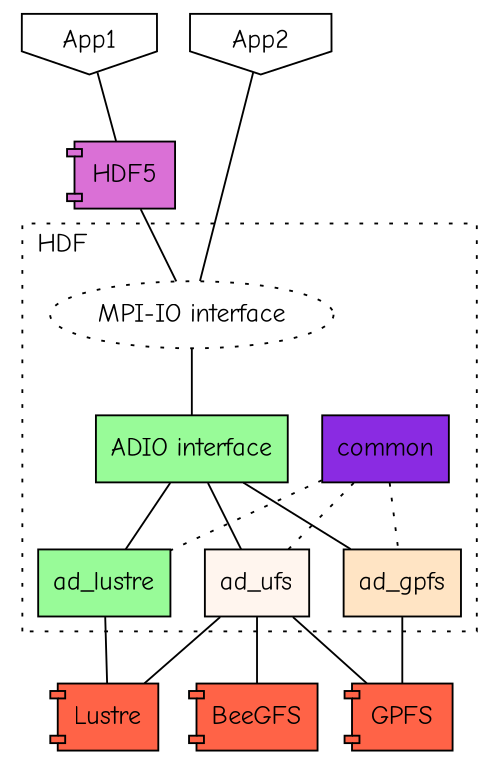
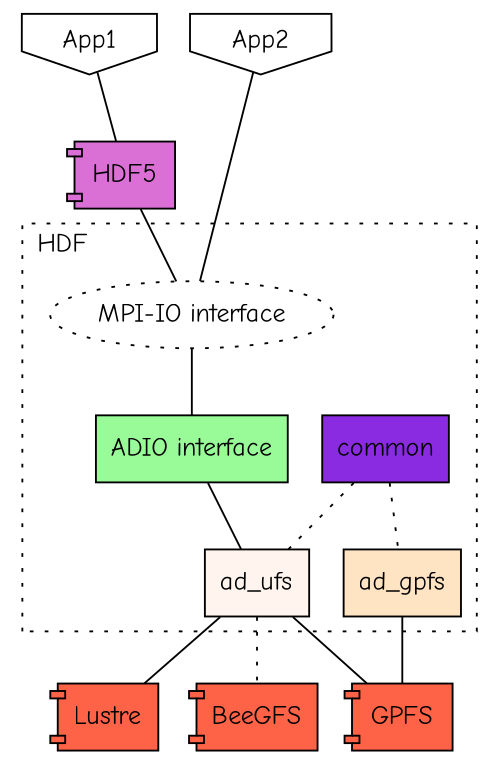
  graph {
    fontname="Comic Neue"
    node [fontname="Comic Neue" shape=box style=filled]
    edge [fontname="Comic Neue"]
    App1 [shape=invhouse style=""]
    App2 [shape=invhouse style=""]
    Lustre [fillcolor=tomato shape=component]
    GPFS [fillcolor=tomato shape=component]
    BeeGFS [fillcolor=tomato shape=component]
-   ad_lustre [fillcolor=palegreen]
    ad_gpfs [fillcolor=bisque]
    ad_ufs [fillcolor=seashell]
    common [fillcolor=blueviolet]
    "MPI-IO interface" [shape=ellipse style=dotted]
    "ADIO interface" [fillcolor=palegreen]
    HDF5 [fillcolor=orchid shape=component]
    subgraph sub_1 {
      rank=same
      App1
      App2
    }
    subgraph sub_2 {
      rank=same
      Lustre
      GPFS
      BeeGFS
    }
    subgraph cluster_3 {
      label=HDF
      labeljust=l
      style=dotted
      "MPI-IO interface"
      "ADIO interface"
      subgraph sub_4 {
        label=ROMIO
        labeljust=l
        rank=same
        style=dotted
-       ad_lustre
        ad_gpfs
        ad_ufs
      }
      subgraph sub_5 {
        label=ROMIO
        labeljust=l
        rank=same
        style=dotted
        common
      }
    }
    App1 -- HDF5
    App2 -- "MPI-IO interface"
-   ad_lustre -- Lustre
    ad_gpfs -- GPFS
    ad_ufs -- Lustre
    ad_ufs -- GPFS
-   ad_ufs -- BeeGFS
-   common -- ad_lustre [style=dotted]
+   ad_ufs -- BeeGFS [style=dotted]
    common -- ad_gpfs [style=dotted]
    common -- ad_ufs [style=dotted]
    "MPI-IO interface" -- "ADIO interface"
-   "ADIO interface" -- ad_lustre
-   "ADIO interface" -- ad_gpfs
    "ADIO interface" -- ad_ufs
    HDF5 -- "MPI-IO interface"
  }
